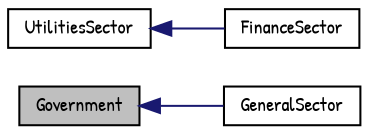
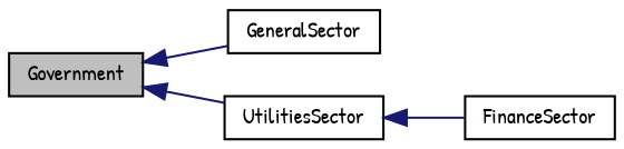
  digraph {
    fontname="Patrick Hand"
    rankdir=LR
    node [color=black fillcolor=white fontname="Patrick Hand" fontsize=10 shape=record style=filled]
    edge [color=midnightblue dir=back fontname="Patrick Hand" fontsize=10 labelfontname=Helvetica labelfontsize=10 style=solid]
    n1 [fillcolor=grey75 fontcolor=black height=0.2 label=Government width=0.4]
    n2 [height=0.2 label=GeneralSector width=0.4]
    n3 [height=0.2 label=UtilitiesSector width=0.4]
    n4 [height=0.2 label=FinanceSector width=0.4]
    n1 -> n2
+   n1 -> n3
    n3 -> n4
  }
